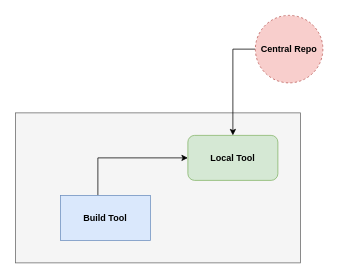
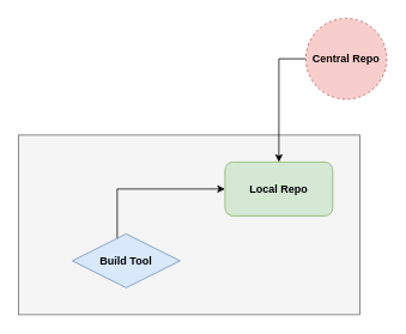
  <mxCell id="0" />
  <mxCell id="1" parent="0" />
  <mxCell id="2" value="" style="rounded=0;whiteSpace=wrap;html=1;fillColor=#f5f5f5;fontColor=#333333;strokeColor=#666666;" vertex="1" parent="1"><mxGeometry x="20" y="150" width="380" height="200" as="geometry" /></mxCell>
  <mxCell id="3" style="edgeStyle=orthogonalEdgeStyle;rounded=0;orthogonalLoop=1;jettySize=auto;html=1;entryX=0;entryY=0.5;entryDx=0;entryDy=0;" edge="1" parent="1" source="4" target="5"><mxGeometry relative="1" as="geometry"><Array as="points"><mxPoint x="130" y="210" /></Array></mxGeometry></mxCell>
- <mxCell id="4" value="&lt;b&gt;Build Tool&lt;/b&gt;" style="rounded=0;whiteSpace=wrap;html=1;fillColor=#dae8fc;strokeColor=#6c8ebf;" vertex="1" parent="1"><mxGeometry x="80" y="260" width="120" height="60" as="geometry" /></mxCell>
- <mxCell id="5" value="&lt;b&gt;Local Tool&lt;/b&gt;" style="rounded=1;whiteSpace=wrap;html=1;fillColor=#d5e8d4;strokeColor=#82b366;" vertex="1" parent="1"><mxGeometry x="250" y="180" width="120" height="60" as="geometry" /></mxCell>
+ <mxCell id="4" value="&lt;b&gt;Build Tool&lt;/b&gt;" style="rhombus;whiteSpace=wrap;html=1;fillColor=#dae8fc;strokeColor=#6c8ebf;" vertex="1" parent="1"><mxGeometry x="80" y="260" width="120" height="60" as="geometry" /></mxCell>
+ <mxCell id="5" value="&lt;b&gt;Local Repo&lt;/b&gt;" style="rounded=1;whiteSpace=wrap;html=1;fillColor=#d5e8d4;strokeColor=#82b366;" vertex="1" parent="1"><mxGeometry x="250" y="180" width="120" height="60" as="geometry" /></mxCell>
  <mxCell id="6" style="edgeStyle=orthogonalEdgeStyle;rounded=0;orthogonalLoop=1;jettySize=auto;html=1;entryX=0.5;entryY=0;entryDx=0;entryDy=0;" edge="1" parent="1" source="7" target="5"><mxGeometry relative="1" as="geometry"><Array as="points"><mxPoint x="310" y="65" /></Array></mxGeometry></mxCell>
  <mxCell id="7" value="&lt;b&gt;Central Repo&lt;/b&gt;" style="ellipse;whiteSpace=wrap;html=1;aspect=fixed;fillColor=#f8cecc;strokeColor=#b85450;dashed=1;" vertex="1" parent="1"><mxGeometry x="340" y="20" width="90" height="90" as="geometry" /></mxCell>
